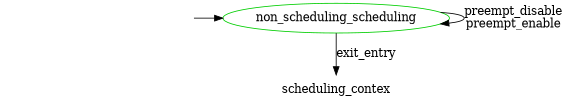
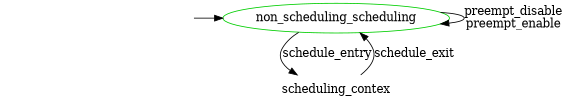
  digraph {
    node [shape=plaintext]
    n1 [color=green3 label=non_scheduling_scheduling shape=ellipse]
    __init_non_scheduling_context [style=invis]
    n3 [label=scheduling_contex]
    subgraph sub_1 {
      n1
    }
    subgraph sub_2 {
      __init_non_scheduling_context
    }
    subgraph sub_3 {
      n1
    }
    subgraph sub_4 {
      n3
    }
    subgraph sub_5 {
      rank=min
      n1
      __init_non_scheduling_context
    }
    n1 -> n1 [label="preempt_disable\npreempt_enable"]
-   n1 -> n3 [label=exit_entry]
+   n1 -> n3 [label=schedule_entry]
    __init_non_scheduling_context -> n1
+   n3 -> n1 [label=schedule_exit]
  }
